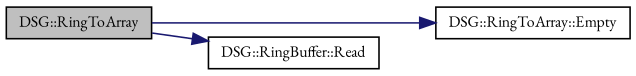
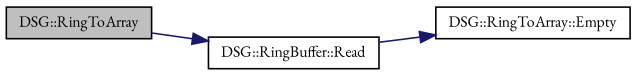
  digraph {
    fontname="EB Garamond"
    rankdir=LR
    node [color=black fillcolor=white fontname="EB Garamond" fontsize=10 shape=record style=filled]
    edge [color=midnightblue fontname="EB Garamond" fontsize=10 labelfontname=Helvetica labelfontsize=10 style=solid]
    n1 [fillcolor=grey75 fontcolor=black height=0.2 label="DSG::RingToArray" width=0.4]
    n2 [height=0.2 label="DSG::RingToArray::Empty" width=0.4]
    n3 [height=0.2 label="DSG::RingBuffer::Read" width=0.4]
-   n1 -> n2
+   n3 -> n2
    n1 -> n3
  }
